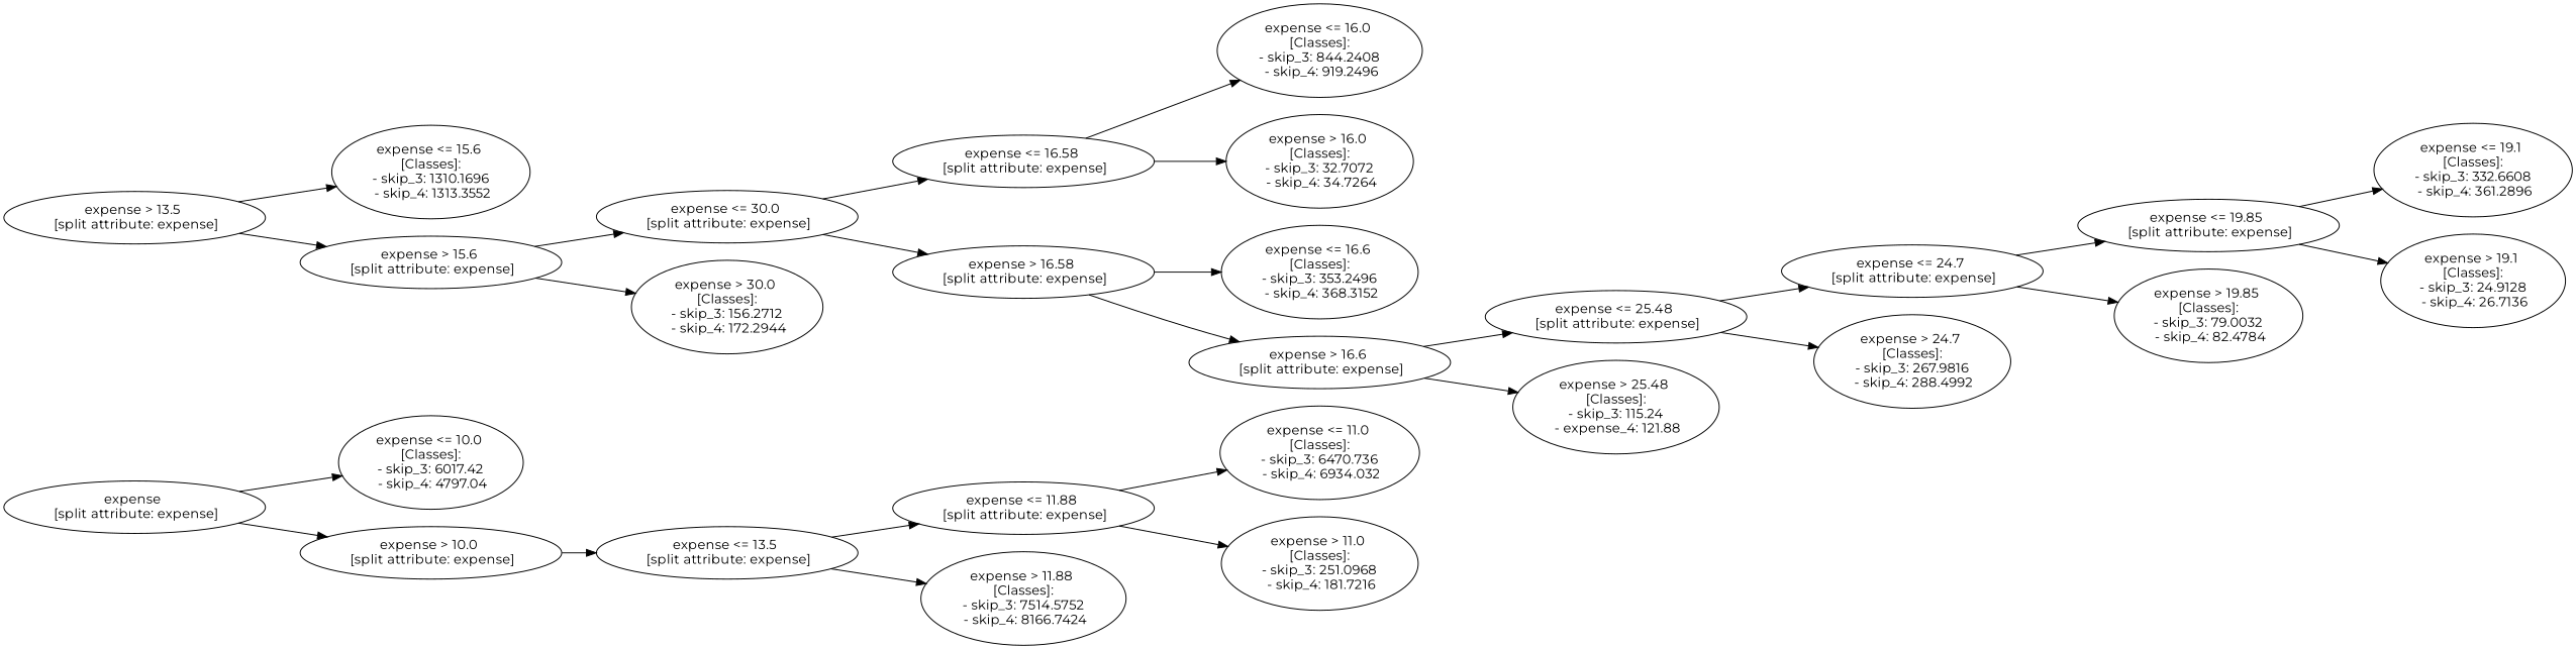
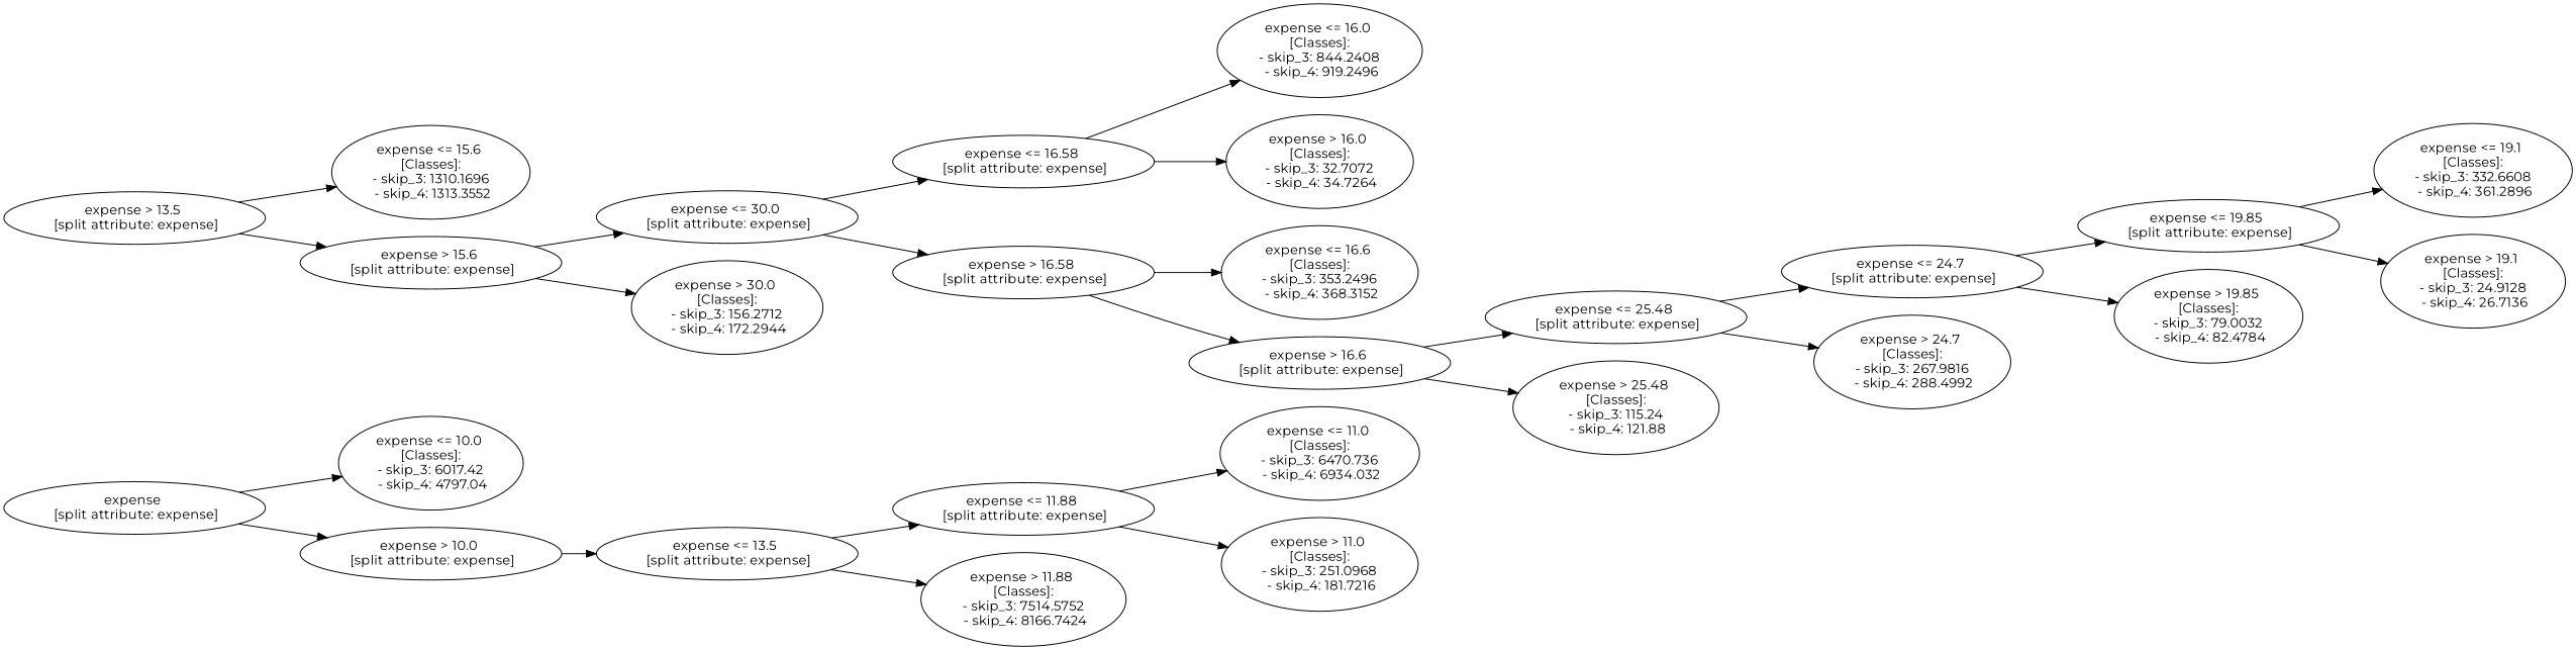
  digraph {
    fontname=Montserrat
    rankdir=LR
    node [fontname=Montserrat]
    edge [fontname=Montserrat]
    n1 [label="expense \n [split attribute: expense]"]
    n2 [label="expense <= 10.0 \n [Classes]: \n - skip_3: 6017.42 \n - skip_4: 4797.04"]
    n3 [label="expense > 10.0 \n [split attribute: expense]"]
    n4 [label="expense <= 13.5 \n [split attribute: expense]"]
    n5 [label="expense <= 11.88 \n [split attribute: expense]"]
    n6 [label="expense > 11.88 \n [Classes]: \n - skip_3: 7514.5752 \n - skip_4: 8166.7424"]
    n7 [label="expense > 13.5 \n [split attribute: expense]"]
    n8 [label="expense <= 15.6 \n [Classes]: \n - skip_3: 1310.1696 \n - skip_4: 1313.3552"]
    n9 [label="expense > 15.6 \n [split attribute: expense]"]
    n10 [label="expense <= 11.0 \n [Classes]: \n - skip_3: 6470.736 \n - skip_4: 6934.032"]
    n11 [label="expense > 11.0 \n [Classes]: \n - skip_3: 251.0968 \n - skip_4: 181.7216"]
    n12 [label="expense <= 30.0 \n [split attribute: expense]"]
    n13 [label="expense > 30.0 \n [Classes]: \n - skip_3: 156.2712 \n - skip_4: 172.2944"]
    n14 [label="expense <= 16.58 \n [split attribute: expense]"]
    n15 [label="expense > 16.58 \n [split attribute: expense]"]
    n16 [label="expense <= 16.0 \n [Classes]: \n - skip_3: 844.2408 \n - skip_4: 919.2496"]
    n17 [label="expense > 16.0 \n [Classes]: \n - skip_3: 32.7072 \n - skip_4: 34.7264"]
    n18 [label="expense <= 16.6 \n [Classes]: \n - skip_3: 353.2496 \n - skip_4: 368.3152"]
    n19 [label="expense > 16.6 \n [split attribute: expense]"]
    n20 [label="expense <= 25.48 \n [split attribute: expense]"]
-   n21 [label="expense > 25.48 \n [Classes]: \n - skip_3: 115.24 \n - expense_4: 121.88"]
+   n21 [label="expense > 25.48 \n [Classes]: \n - skip_3: 115.24 \n - skip_4: 121.88"]
    n22 [label="expense <= 24.7 \n [split attribute: expense]"]
    n23 [label="expense > 24.7 \n [Classes]: \n - skip_3: 267.9816 \n - skip_4: 288.4992"]
    n24 [label="expense <= 19.85 \n [split attribute: expense]"]
    n25 [label="expense > 19.85 \n [Classes]: \n - skip_3: 79.0032 \n - skip_4: 82.4784"]
    n26 [label="expense <= 19.1 \n [Classes]: \n - skip_3: 332.6608 \n - skip_4: 361.2896"]
    n27 [label="expense > 19.1 \n [Classes]: \n - skip_3: 24.9128 \n - skip_4: 26.7136"]
    n1 -> n2
    n1 -> n3
    n3 -> n4
    n4 -> n5
    n4 -> n6
    n5 -> n10
    n5 -> n11
    n7 -> n8
    n7 -> n9
    n9 -> n12
    n9 -> n13
    n12 -> n14
    n12 -> n15
    n14 -> n16
    n14 -> n17
    n15 -> n18
    n15 -> n19
    n19 -> n20
    n19 -> n21
    n20 -> n22
    n20 -> n23
    n22 -> n24
    n22 -> n25
    n24 -> n26
    n24 -> n27
  }
